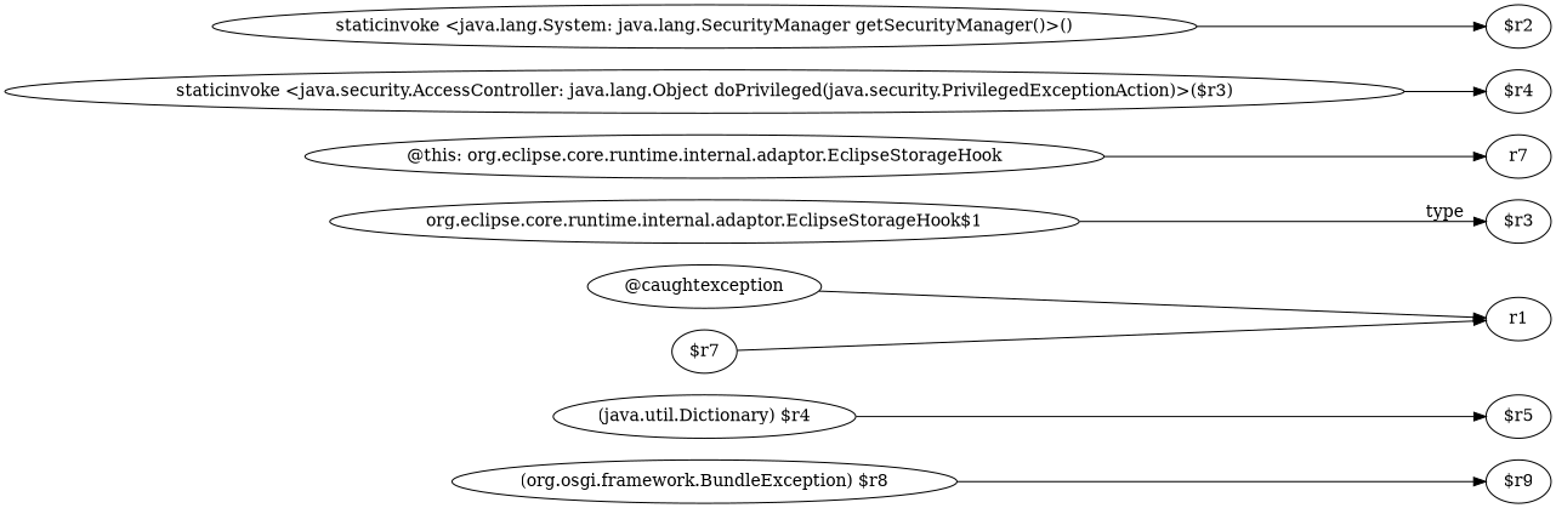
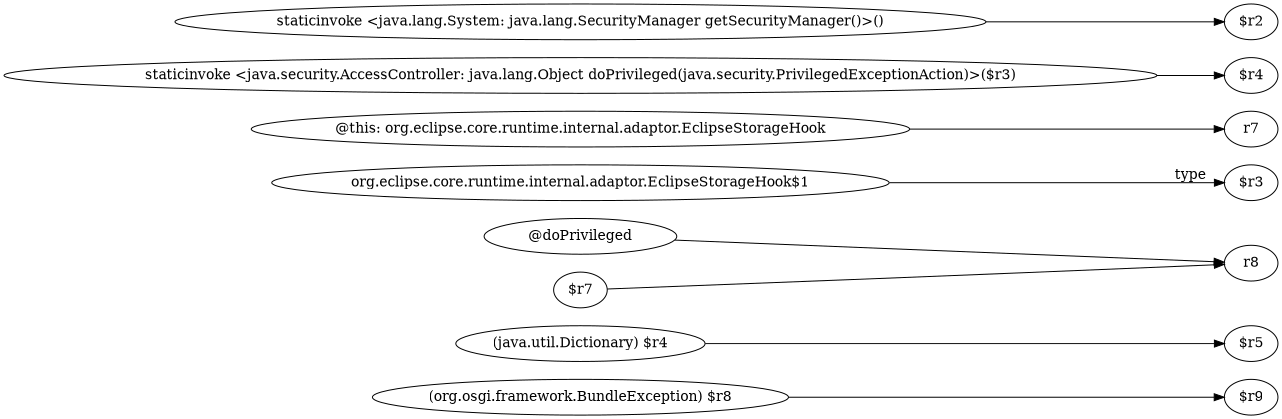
  digraph {
    rankdir=LR
    n1 [label="(org.osgi.framework.BundleException) $r8"]
    n2 [label="$r9"]
    n3 [label="(java.util.Dictionary) $r4"]
    n4 [label="$r5"]
-   n5 [label="@caughtexception"]
-   n6 [label=r1]
+   n5 [label="@doPrivileged"]
+   n6 [label=r8]
    n7 [label="$r7"]
    n8 [label="org.eclipse.core.runtime.internal.adaptor.EclipseStorageHook$1"]
    n9 [label="$r3"]
    n10 [label="@this: org.eclipse.core.runtime.internal.adaptor.EclipseStorageHook"]
    n11 [label=r7]
    n12 [label="staticinvoke <java.security.AccessController: java.lang.Object doPrivileged(java.security.PrivilegedExceptionAction)>($r3)"]
    n13 [label="$r4"]
    n14 [label="staticinvoke <java.lang.System: java.lang.SecurityManager getSecurityManager()>()"]
    n15 [label="$r2"]
    n1 -> n2
    n3 -> n4
    n5 -> n6
    n7 -> n6
    n8 -> n9 [label=type]
    n10 -> n11
    n12 -> n13
    n14 -> n15
  }
